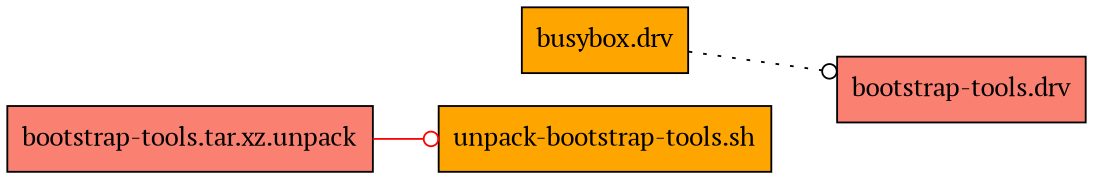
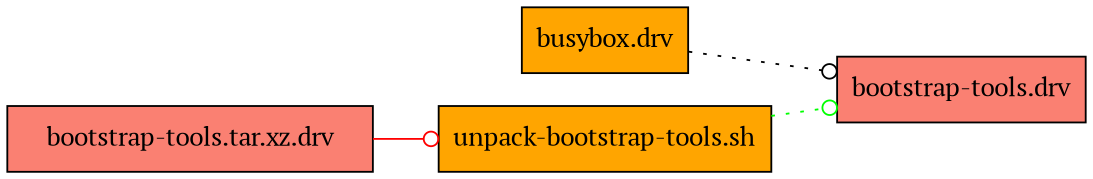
  digraph {
    fontname="PT Serif"
    rankdir=LR
    node [fillcolor=salmon fontname="PT Serif" shape=box style=filled]
    edge [arrowhead=odot fontname="PT Serif" style=dotted]
    n1 [label="bootstrap-tools.drv"]
    n2 [fillcolor=orange label="busybox.drv"]
-   n3 [label="bootstrap-tools.tar.xz.unpack"]
+   n3 [label="bootstrap-tools.tar.xz.drv"]
    n4 [fillcolor=orange label="unpack-bootstrap-tools.sh"]
    n2 -> n1 [color=black]
    n3 -> n4 [color=red style=solid]
+   n4 -> n1 [color=green]
  }
